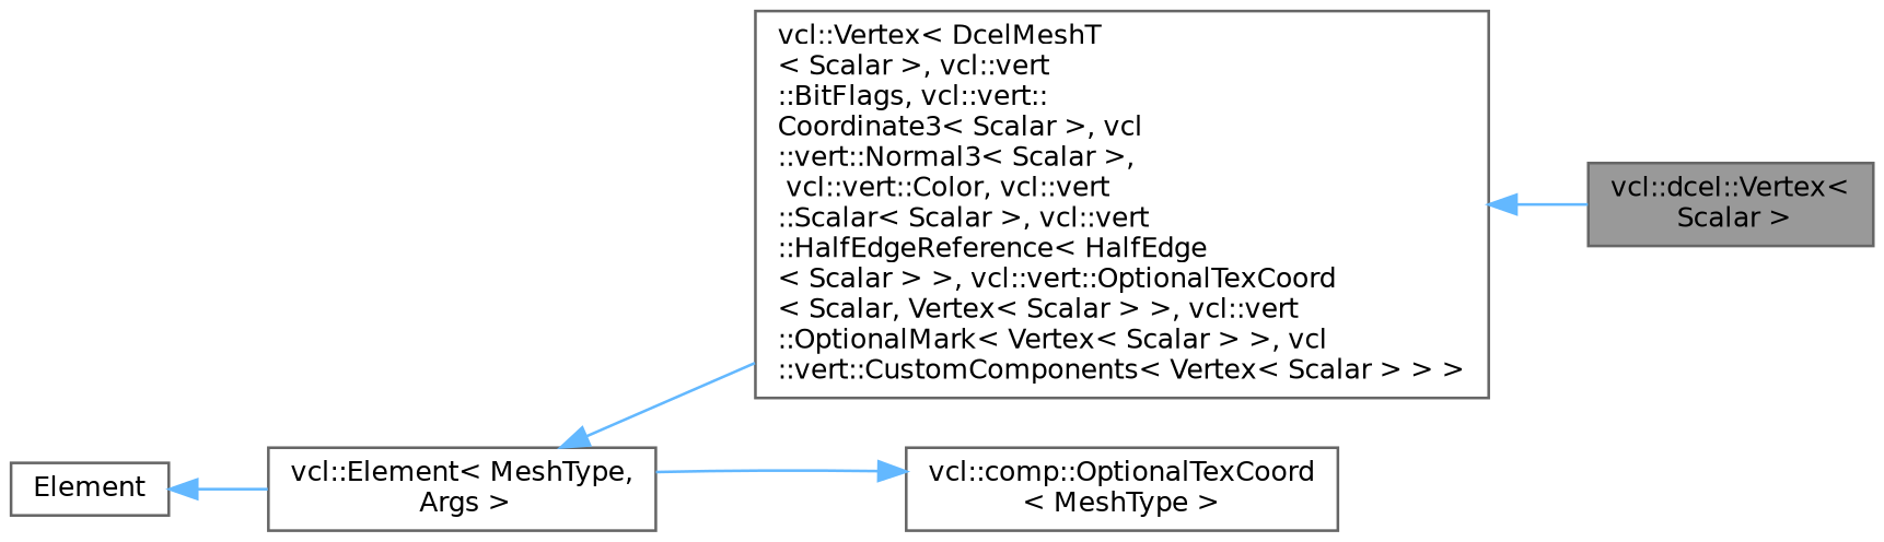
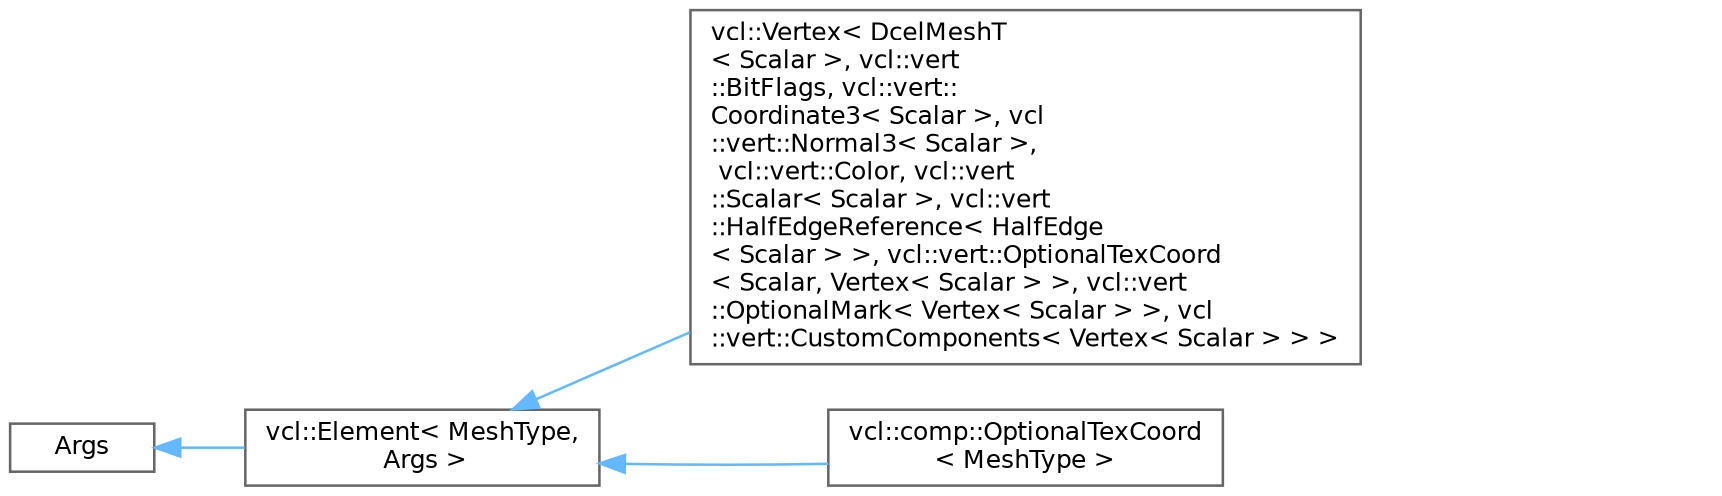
  digraph {
    rankdir=LR
    node [color=gray40 fillcolor=white fontname=Helvetica fontsize=10 shape=box style=filled]
    edge [color=steelblue1 dir=back fontname=Helvetica fontsize=10 labelfontname=Helvetica labelfontsize=10 style=solid]
-   n1 [fillcolor=grey60 fontcolor=black height=0.2 label="vcl::dcel::Vertex\<\l Scalar \>" width=0.4]
    n2 [height=0.2 label="vcl::Vertex\< DcelMeshT\l\< Scalar \>, vcl::vert\l::BitFlags, vcl::vert::\lCoordinate3\< Scalar \>, vcl\l::vert::Normal3\< Scalar \>,\l vcl::vert::Color, vcl::vert\l::Scalar\< Scalar \>, vcl::vert\l::HalfEdgeReference\< HalfEdge\l\< Scalar \> \>, vcl::vert::OptionalTexCoord\l\< Scalar, Vertex\< Scalar \> \>, vcl::vert\l::OptionalMark\< Vertex\< Scalar \> \>, vcl\l::vert::CustomComponents\< Vertex\< Scalar \> \> \>" width=0.4]
    n3 [height=0.2 label="vcl::Element\< MeshType,\l Args \>" width=0.4]
    n4 [height=0.2 label="vcl::comp::OptionalTexCoord\l\< MeshType \>" width=0.4]
-   n5 [height=0.2 label=Element width=0.4]
-   n2 -> n1
+   n5 [height=0.2 label=Args width=0.4]
    n3 -> n2
-   n4 -> n3
+   n3 -> n4
    n5 -> n3
  }
